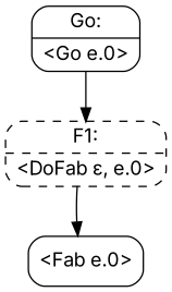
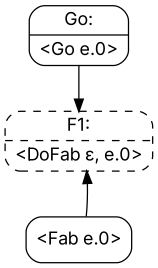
  digraph {
    fontname=Inter
    node [fontname=Inter shape=record style=rounded]
    edge [fontname=Inter]
    n1 [label="{Go:|\<Go e.0\>}"]
    n2 [label="{F1:|\<DoFab ε, e.0\>}" style="rounded,dashed"]
    n3 [label="<Fab e.0>" shape=box]
    n1 -> n2
-   n2 -> n3
+   n3 -> n2
  }
